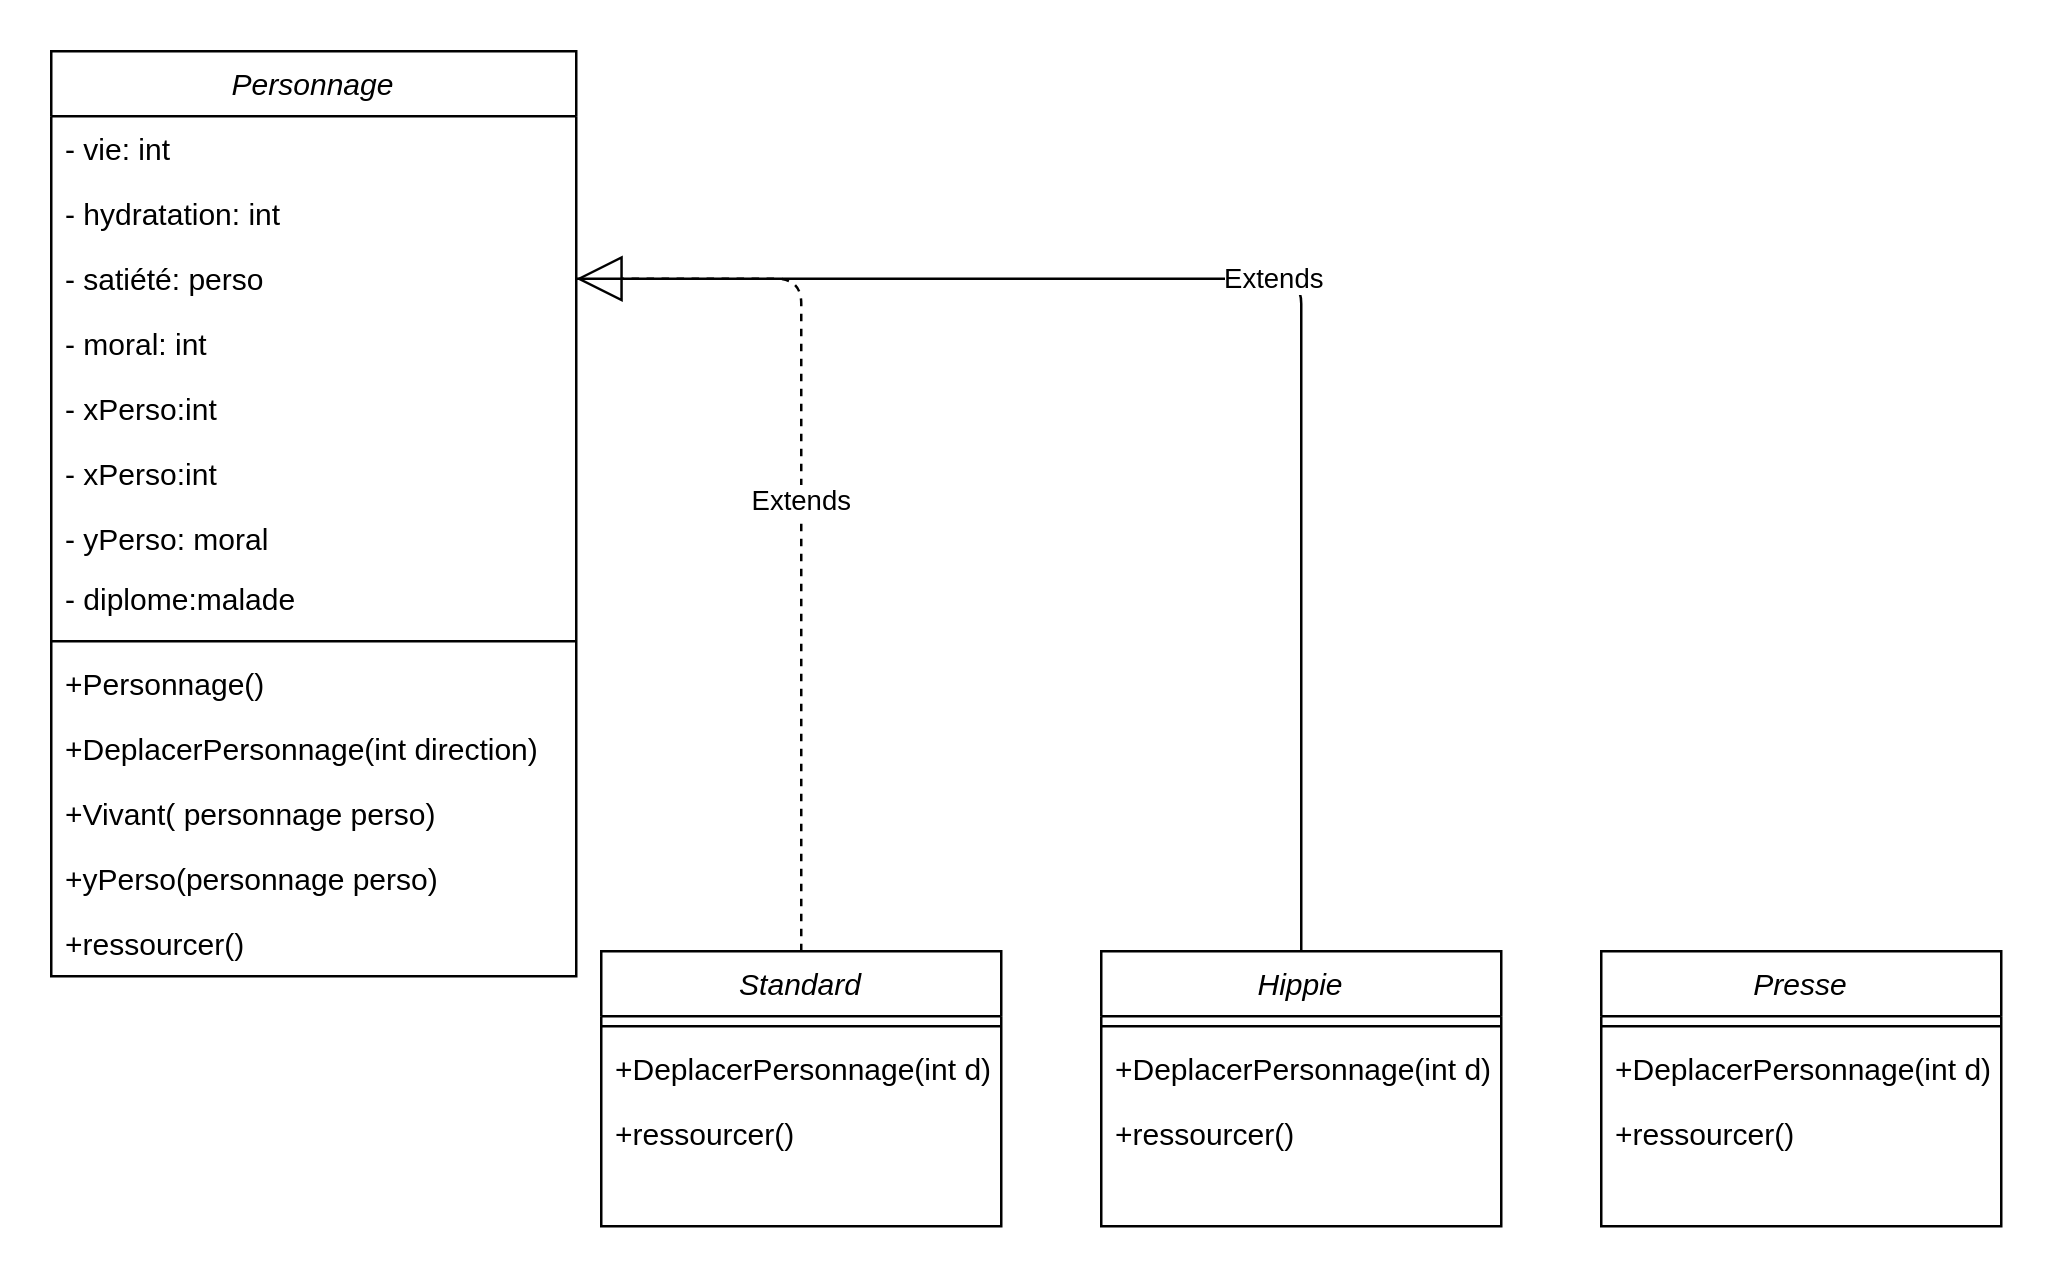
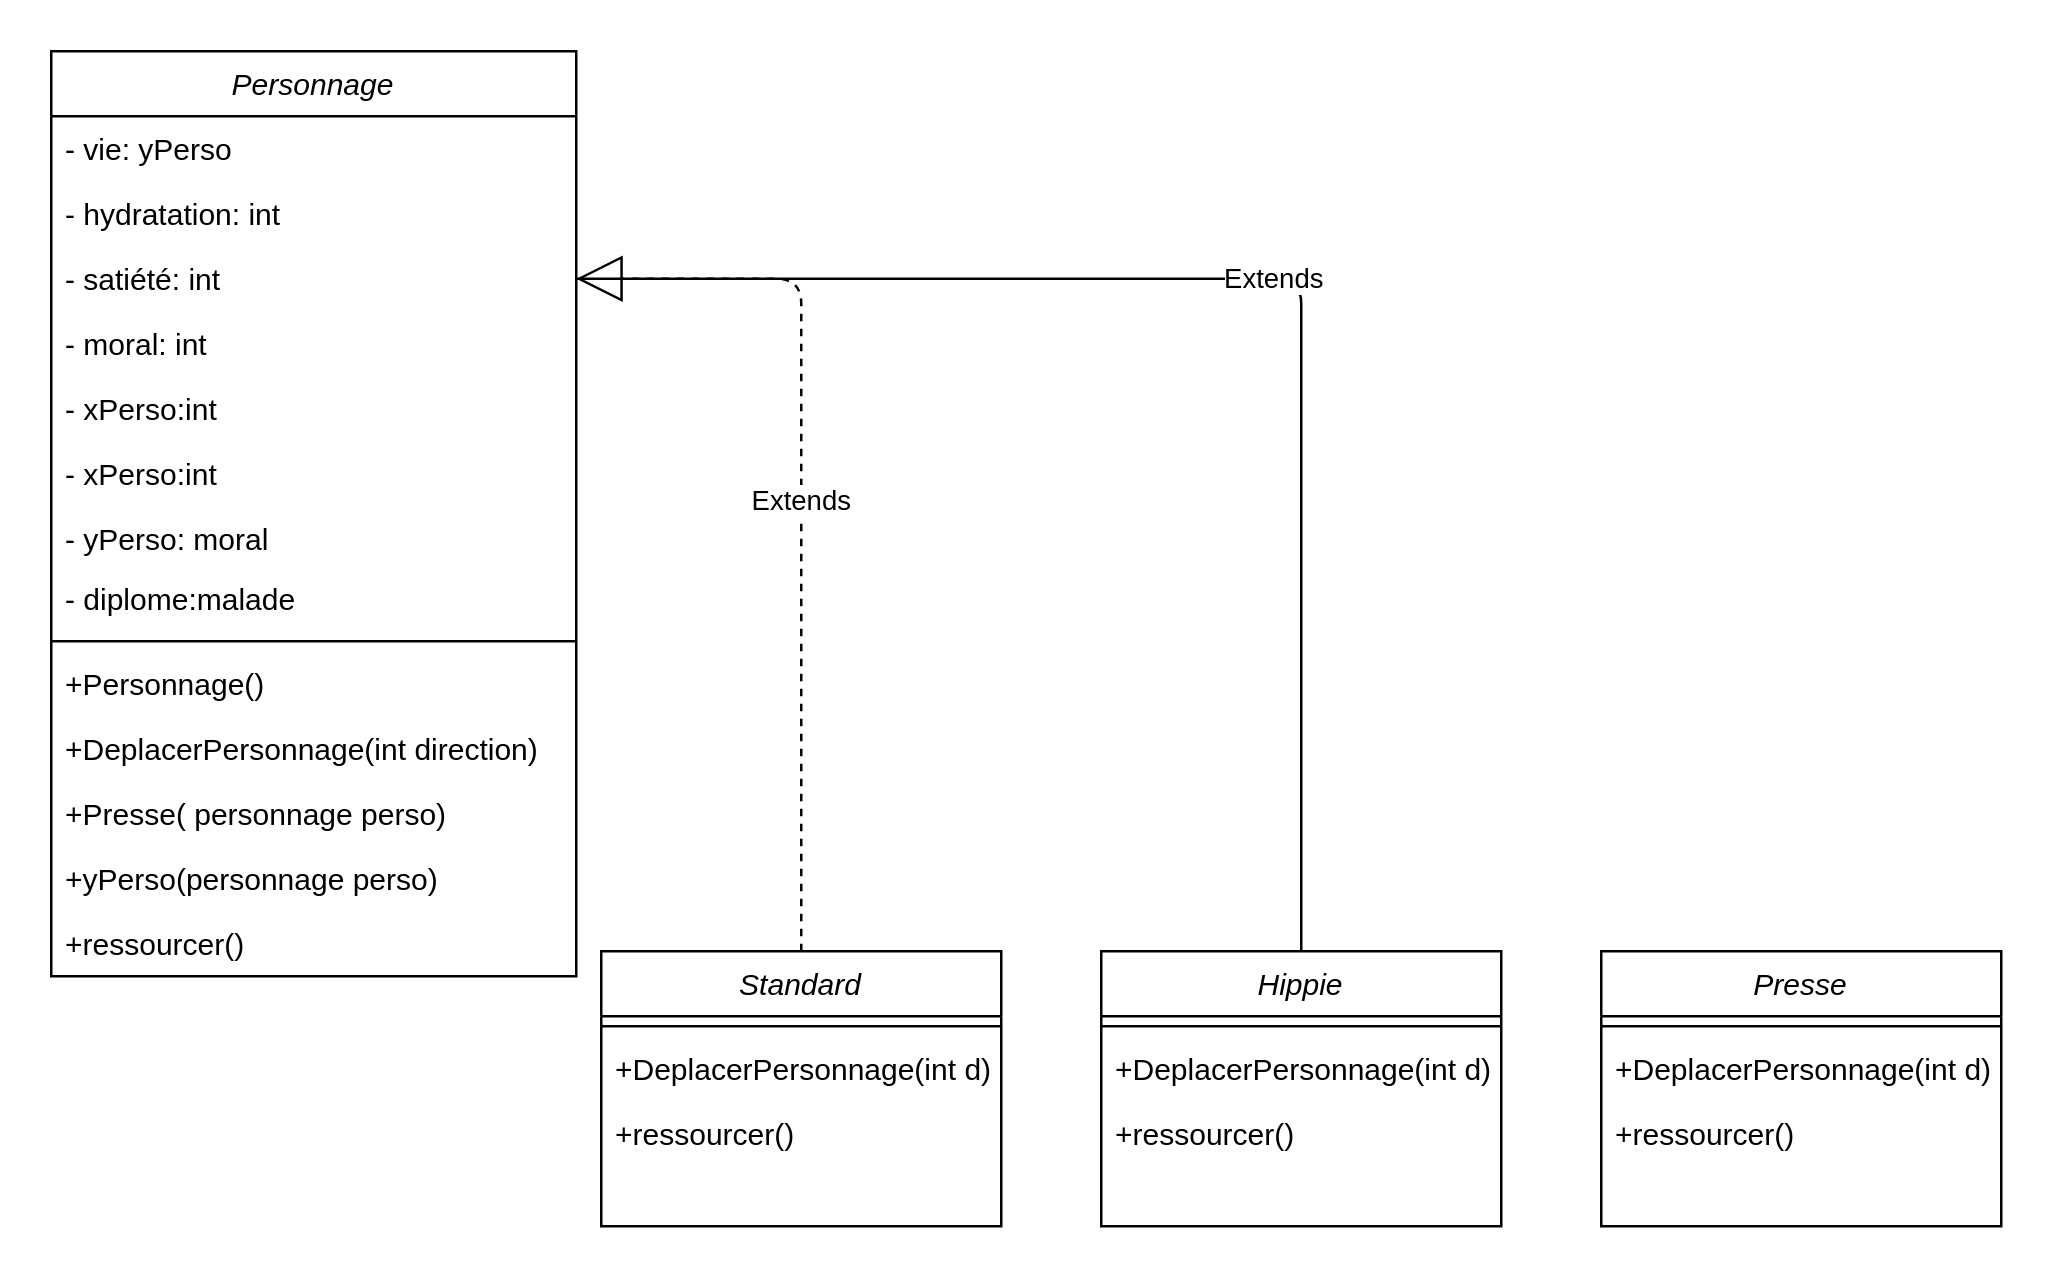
  <mxCell id="0" />
  <mxCell id="1" parent="0" />
  <mxCell id="2" value="Personnage&#10;" style="swimlane;fontStyle=2;align=center;verticalAlign=top;childLayout=stackLayout;horizontal=1;startSize=26;horizontalStack=0;resizeParent=1;resizeLast=0;collapsible=1;marginBottom=0;rounded=0;shadow=0;strokeWidth=1;" parent="1" vertex="1"><mxGeometry x="20" y="20" width="210" height="370" as="geometry"><mxRectangle x="220" y="120" width="160" height="26" as="alternateBounds" /></mxGeometry></mxCell>
- <mxCell id="3" value="- vie: int&#10;" style="text;align=left;verticalAlign=top;spacingLeft=4;spacingRight=4;overflow=hidden;rotatable=0;points=[[0,0.5],[1,0.5]];portConstraint=eastwest;" parent="2" vertex="1"><mxGeometry y="26" width="210" height="26" as="geometry" /></mxCell>
+ <mxCell id="3" value="- vie: yPerso&#10;" style="text;align=left;verticalAlign=top;spacingLeft=4;spacingRight=4;overflow=hidden;rotatable=0;points=[[0,0.5],[1,0.5]];portConstraint=eastwest;" parent="2" vertex="1"><mxGeometry y="26" width="210" height="26" as="geometry" /></mxCell>
  <mxCell id="4" value="- hydratation: int&#10;" style="text;align=left;verticalAlign=top;spacingLeft=4;spacingRight=4;overflow=hidden;rotatable=0;points=[[0,0.5],[1,0.5]];portConstraint=eastwest;rounded=0;shadow=0;html=0;" parent="2" vertex="1"><mxGeometry y="52" width="210" height="26" as="geometry" /></mxCell>
- <mxCell id="5" value="- satiété: perso&#10;" style="text;align=left;verticalAlign=top;spacingLeft=4;spacingRight=4;overflow=hidden;rotatable=0;points=[[0,0.5],[1,0.5]];portConstraint=eastwest;rounded=0;shadow=0;html=0;" parent="2" vertex="1"><mxGeometry y="78" width="210" height="26" as="geometry" /></mxCell>
+ <mxCell id="5" value="- satiété: int&#10;" style="text;align=left;verticalAlign=top;spacingLeft=4;spacingRight=4;overflow=hidden;rotatable=0;points=[[0,0.5],[1,0.5]];portConstraint=eastwest;rounded=0;shadow=0;html=0;" parent="2" vertex="1"><mxGeometry y="78" width="210" height="26" as="geometry" /></mxCell>
  <mxCell id="6" value="- moral: int" style="text;align=left;verticalAlign=top;spacingLeft=4;spacingRight=4;overflow=hidden;rotatable=0;points=[[0,0.5],[1,0.5]];portConstraint=eastwest;rounded=0;shadow=0;html=0;" parent="2" vertex="1"><mxGeometry y="104" width="210" height="26" as="geometry" /></mxCell>
  <mxCell id="7" value="- xPerso:int&#10;" style="text;align=left;verticalAlign=top;spacingLeft=4;spacingRight=4;overflow=hidden;rotatable=0;points=[[0,0.5],[1,0.5]];portConstraint=eastwest;" parent="2" vertex="1"><mxGeometry y="130" width="210" height="26" as="geometry" /></mxCell>
  <mxCell id="8" value="- xPerso:int&#10;" style="text;align=left;verticalAlign=top;spacingLeft=4;spacingRight=4;overflow=hidden;rotatable=0;points=[[0,0.5],[1,0.5]];portConstraint=eastwest;" vertex="1" parent="2"><mxGeometry y="156" width="210" height="26" as="geometry" /></mxCell>
  <mxCell id="9" value="- yPerso: moral" style="text;align=left;verticalAlign=top;spacingLeft=4;spacingRight=4;overflow=hidden;rotatable=0;points=[[0,0.5],[1,0.5]];portConstraint=eastwest;" parent="2" vertex="1"><mxGeometry y="182" width="210" height="24" as="geometry" /></mxCell>
  <mxCell id="10" value="- diplome:malade" style="text;align=left;verticalAlign=top;spacingLeft=4;spacingRight=4;overflow=hidden;rotatable=0;points=[[0,0.5],[1,0.5]];portConstraint=eastwest;" parent="2" vertex="1"><mxGeometry y="206" width="210" height="26" as="geometry" /></mxCell>
  <mxCell id="11" value="" style="line;html=1;strokeWidth=1;align=left;verticalAlign=middle;spacingTop=-1;spacingLeft=3;spacingRight=3;rotatable=0;labelPosition=right;points=[];portConstraint=eastwest;" parent="2" vertex="1"><mxGeometry y="232" width="210" height="8" as="geometry" /></mxCell>
  <mxCell id="12" value="+Personnage()" style="text;align=left;verticalAlign=top;spacingLeft=4;spacingRight=4;overflow=hidden;rotatable=0;points=[[0,0.5],[1,0.5]];portConstraint=eastwest;" parent="2" vertex="1"><mxGeometry y="240" width="210" height="26" as="geometry" /></mxCell>
  <mxCell id="13" value="+DeplacerPersonnage(int direction)&#10;" style="text;align=left;verticalAlign=top;spacingLeft=4;spacingRight=4;overflow=hidden;rotatable=0;points=[[0,0.5],[1,0.5]];portConstraint=eastwest;" parent="2" vertex="1"><mxGeometry y="266" width="210" height="26" as="geometry" /></mxCell>
- <mxCell id="14" value="+Vivant( personnage perso)" style="text;align=left;verticalAlign=top;spacingLeft=4;spacingRight=4;overflow=hidden;rotatable=0;points=[[0,0.5],[1,0.5]];portConstraint=eastwest;rounded=0;shadow=0;html=0;" vertex="1" parent="2"><mxGeometry y="292" width="210" height="26" as="geometry" /></mxCell>
+ <mxCell id="14" value="+Presse( personnage perso)" style="text;align=left;verticalAlign=top;spacingLeft=4;spacingRight=4;overflow=hidden;rotatable=0;points=[[0,0.5],[1,0.5]];portConstraint=eastwest;rounded=0;shadow=0;html=0;" vertex="1" parent="2"><mxGeometry y="292" width="210" height="26" as="geometry" /></mxCell>
  <mxCell id="15" value="+yPerso(personnage perso)" style="text;align=left;verticalAlign=top;spacingLeft=4;spacingRight=4;overflow=hidden;rotatable=0;points=[[0,0.5],[1,0.5]];portConstraint=eastwest;rounded=0;shadow=0;html=0;" vertex="1" parent="2"><mxGeometry y="318" width="210" height="26" as="geometry" /></mxCell>
  <mxCell id="16" value="+ressourcer()" style="text;align=left;verticalAlign=top;spacingLeft=4;spacingRight=4;overflow=hidden;rotatable=0;points=[[0,0.5],[1,0.5]];portConstraint=eastwest;" vertex="1" parent="2"><mxGeometry y="344" width="210" height="26" as="geometry" /></mxCell>
  <mxCell id="17" value="Standard" style="swimlane;fontStyle=2;align=center;verticalAlign=top;childLayout=stackLayout;horizontal=1;startSize=26;horizontalStack=0;resizeParent=1;resizeLast=0;collapsible=1;marginBottom=0;rounded=0;shadow=0;strokeWidth=1;" parent="1" vertex="1"><mxGeometry x="240" y="380" width="160" height="110" as="geometry"><mxRectangle x="220" y="120" width="160" height="26" as="alternateBounds" /></mxGeometry></mxCell>
  <mxCell id="18" value="" style="line;html=1;strokeWidth=1;align=left;verticalAlign=middle;spacingTop=-1;spacingLeft=3;spacingRight=3;rotatable=0;labelPosition=right;points=[];portConstraint=eastwest;" parent="17" vertex="1"><mxGeometry y="26" width="160" height="8" as="geometry" /></mxCell>
  <mxCell id="19" value="+DeplacerPersonnage(int d)" style="text;align=left;verticalAlign=top;spacingLeft=4;spacingRight=4;overflow=hidden;rotatable=0;points=[[0,0.5],[1,0.5]];portConstraint=eastwest;" parent="17" vertex="1"><mxGeometry y="34" width="160" height="26" as="geometry" /></mxCell>
  <mxCell id="20" value="+ressourcer()&#10;" style="text;align=left;verticalAlign=top;spacingLeft=4;spacingRight=4;overflow=hidden;rotatable=0;points=[[0,0.5],[1,0.5]];portConstraint=eastwest;" parent="17" vertex="1"><mxGeometry y="60" width="160" height="26" as="geometry" /></mxCell>
  <mxCell id="21" value="Hippie" style="swimlane;fontStyle=2;align=center;verticalAlign=top;childLayout=stackLayout;horizontal=1;startSize=26;horizontalStack=0;resizeParent=1;resizeLast=0;collapsible=1;marginBottom=0;rounded=0;shadow=0;strokeWidth=1;" parent="1" vertex="1"><mxGeometry x="440" y="380" width="160" height="110" as="geometry"><mxRectangle x="220" y="120" width="160" height="26" as="alternateBounds" /></mxGeometry></mxCell>
  <mxCell id="22" value="" style="line;html=1;strokeWidth=1;align=left;verticalAlign=middle;spacingTop=-1;spacingLeft=3;spacingRight=3;rotatable=0;labelPosition=right;points=[];portConstraint=eastwest;" parent="21" vertex="1"><mxGeometry y="26" width="160" height="8" as="geometry" /></mxCell>
  <mxCell id="23" value="+DeplacerPersonnage(int d)" style="text;align=left;verticalAlign=top;spacingLeft=4;spacingRight=4;overflow=hidden;rotatable=0;points=[[0,0.5],[1,0.5]];portConstraint=eastwest;" parent="21" vertex="1"><mxGeometry y="34" width="160" height="26" as="geometry" /></mxCell>
  <mxCell id="24" value="+ressourcer()" style="text;align=left;verticalAlign=top;spacingLeft=4;spacingRight=4;overflow=hidden;rotatable=0;points=[[0,0.5],[1,0.5]];portConstraint=eastwest;" parent="21" vertex="1"><mxGeometry y="60" width="160" height="26" as="geometry" /></mxCell>
  <mxCell id="25" value="Presse" style="swimlane;fontStyle=2;align=center;verticalAlign=top;childLayout=stackLayout;horizontal=1;startSize=26;horizontalStack=0;resizeParent=1;resizeLast=0;collapsible=1;marginBottom=0;rounded=0;shadow=0;strokeWidth=1;" parent="1" vertex="1"><mxGeometry x="640" y="380" width="160" height="110" as="geometry"><mxRectangle x="220" y="120" width="160" height="26" as="alternateBounds" /></mxGeometry></mxCell>
  <mxCell id="26" value="" style="line;html=1;strokeWidth=1;align=left;verticalAlign=middle;spacingTop=-1;spacingLeft=3;spacingRight=3;rotatable=0;labelPosition=right;points=[];portConstraint=eastwest;" parent="25" vertex="1"><mxGeometry y="26" width="160" height="8" as="geometry" /></mxCell>
  <mxCell id="27" value="+DeplacerPersonnage(int d)" style="text;align=left;verticalAlign=top;spacingLeft=4;spacingRight=4;overflow=hidden;rotatable=0;points=[[0,0.5],[1,0.5]];portConstraint=eastwest;" parent="25" vertex="1"><mxGeometry y="34" width="160" height="26" as="geometry" /></mxCell>
  <mxCell id="28" value="+ressourcer()&#10;" style="text;align=left;verticalAlign=top;spacingLeft=4;spacingRight=4;overflow=hidden;rotatable=0;points=[[0,0.5],[1,0.5]];portConstraint=eastwest;" parent="25" vertex="1"><mxGeometry y="60" width="160" height="26" as="geometry" /></mxCell>
  <mxCell id="29" value="Extends" style="endArrow=block;endSize=16;endFill=0;html=1;exitX=0.5;exitY=0;exitDx=0;exitDy=0;entryX=1;entryY=0.5;entryDx=0;entryDy=0;edgeStyle=orthogonalEdgeStyle;dashed=1;" parent="1" source="17" target="5" edge="1"><mxGeometry width="160" relative="1" as="geometry"><mxPoint x="330" y="320" as="sourcePoint" /><mxPoint x="490" y="320" as="targetPoint" /></mxGeometry></mxCell>
  <mxCell id="30" value="Extends" style="endArrow=none;endSize=16;endFill=0;html=1;exitX=0.5;exitY=0;exitDx=0;exitDy=0;entryX=1;entryY=0.5;entryDx=0;entryDy=0;edgeStyle=orthogonalEdgeStyle;" parent="1" source="21" target="5" edge="1"><mxGeometry width="160" relative="1" as="geometry"><mxPoint x="440" y="183" as="sourcePoint" /><mxPoint x="510" y="90" as="targetPoint" /></mxGeometry></mxCell>
